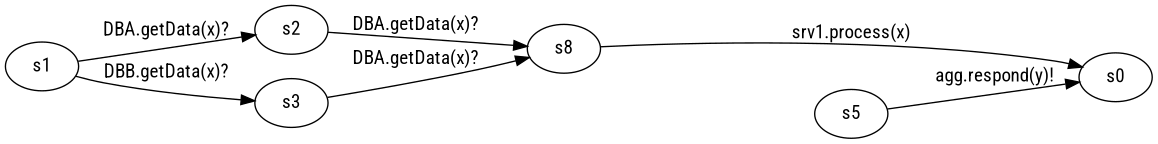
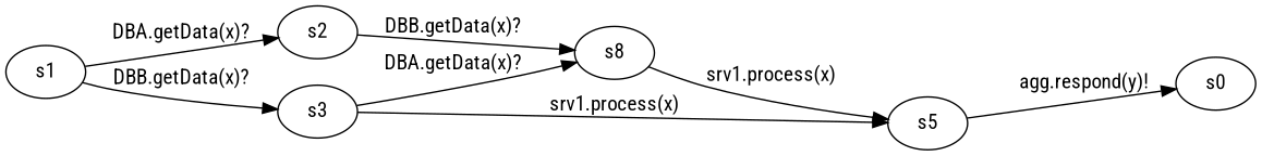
  digraph {
    fontname="Roboto Condensed"
    rankdir=LR
    node [fontname="Roboto Condensed"]
    edge [fontname="Roboto Condensed"]
    s1
    s2
    s3
    n4 [label=s8]
    s5
    s0
    s1 -> s2 [label="DBA.getData(x)?"]
    s1 -> s3 [label="DBB.getData(x)?"]
-   s2 -> n4 [label="DBA.getData(x)?"]
+   s2 -> n4 [label="DBB.getData(x)?"]
    s3 -> n4 [label="DBA.getData(x)?"]
-   n4 -> s0 [label="srv1.process(x)"]
+   s3 -> s5 [label="srv1.process(x)"]
+   n4 -> s5 [label="srv1.process(x)"]
    s5 -> s0 [label="agg.respond(y)!"]
  }
